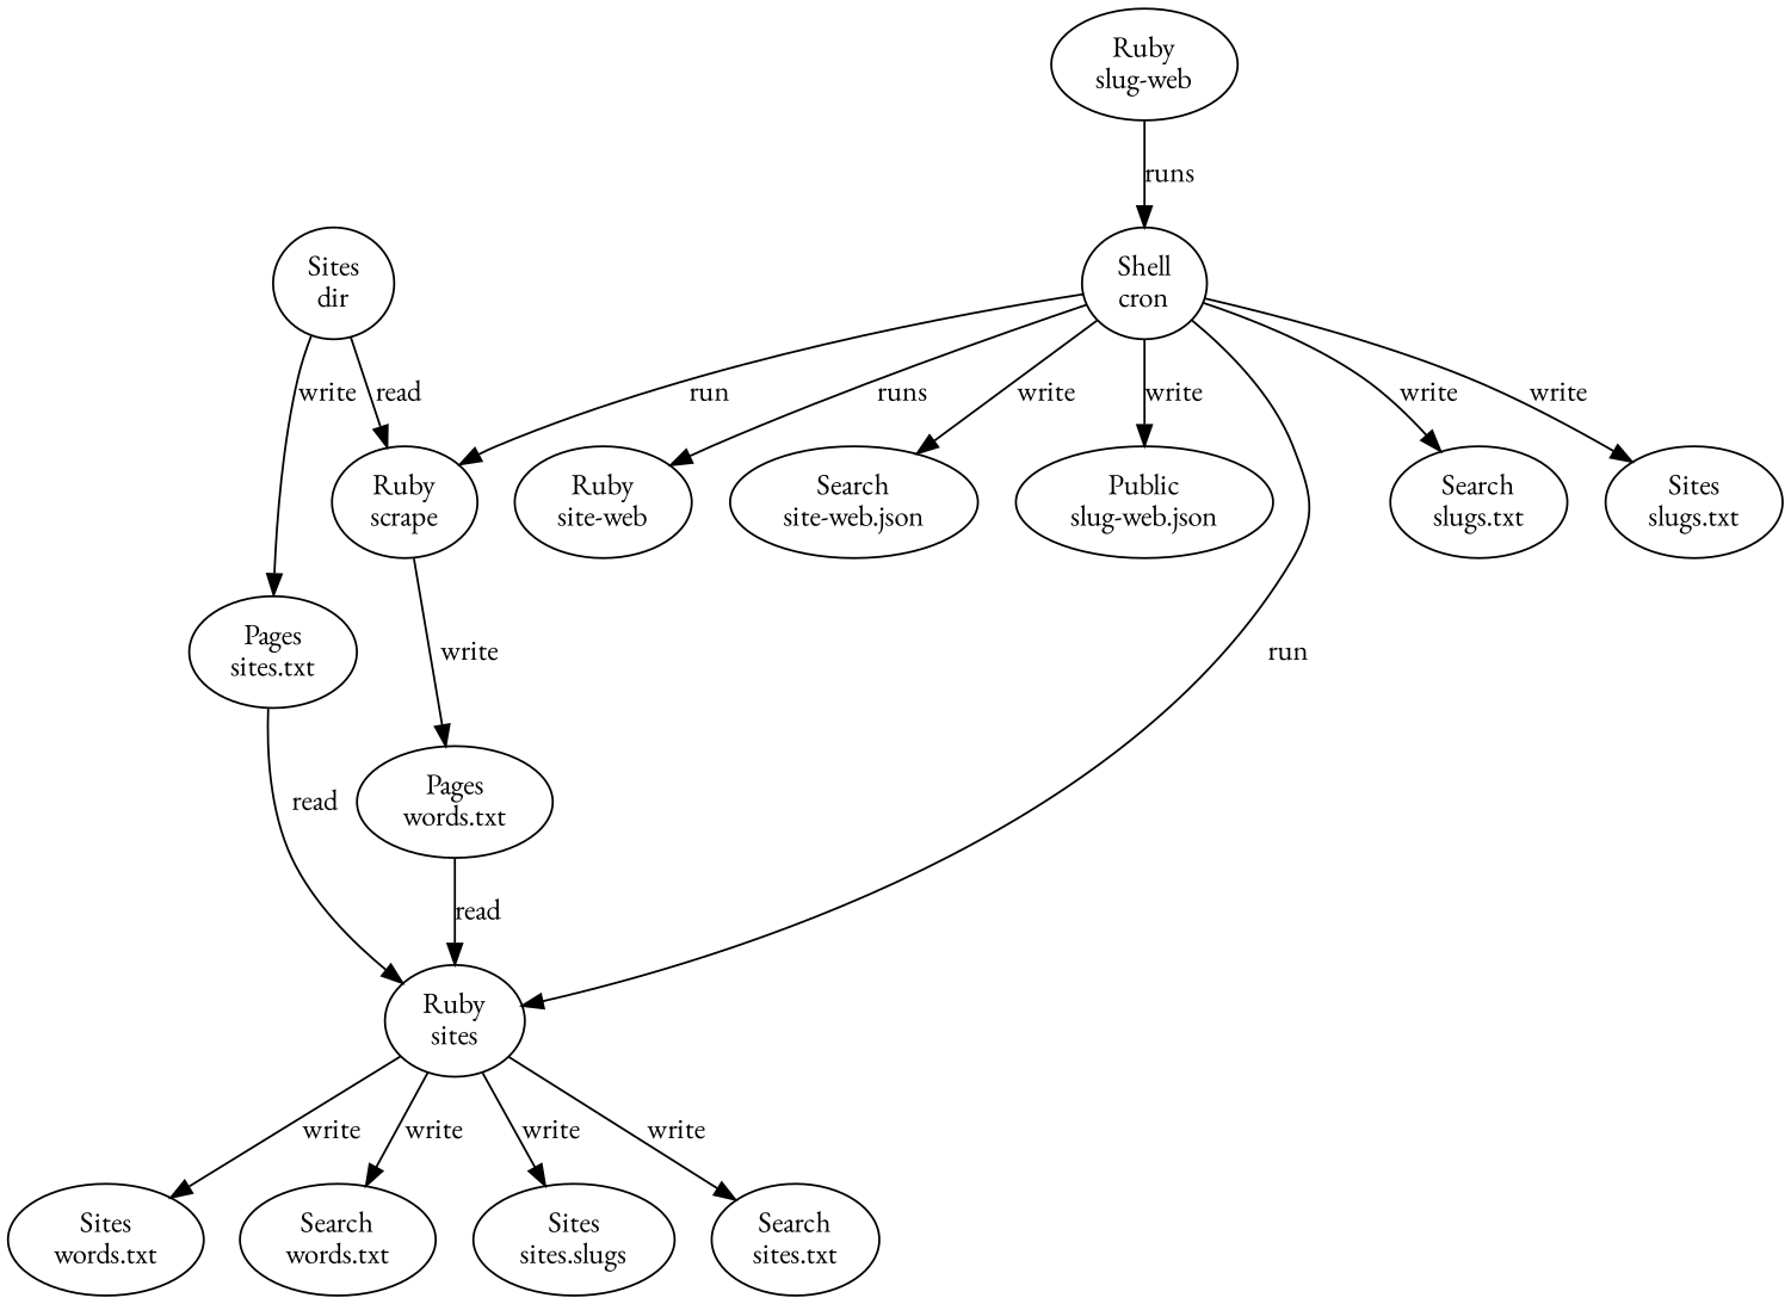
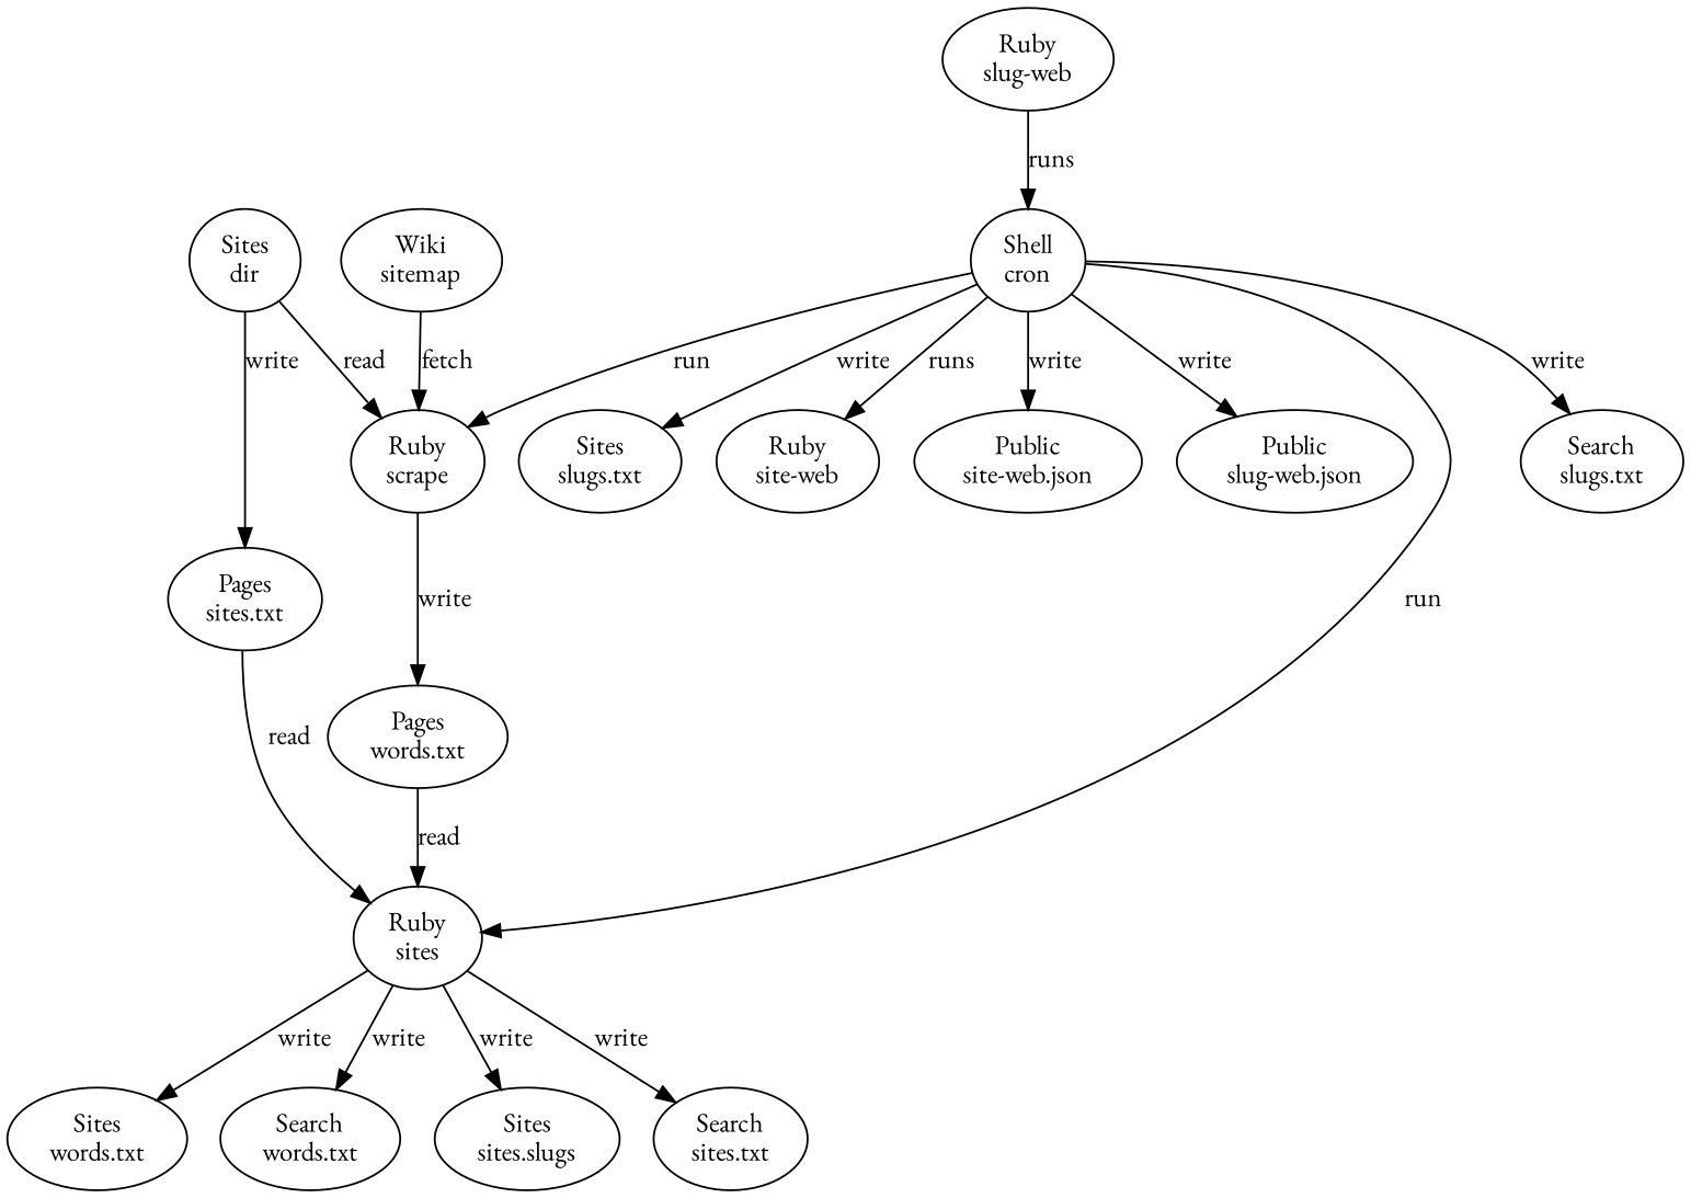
  digraph {
    fontname="EB Garamond"
    node [fontname="EB Garamond"]
    edge [fontname="EB Garamond"]
    n1 [label="Shell\ncron"]
    n2 [label="Ruby\nscrape"]
    n3 [label="Ruby\nsites"]
    n4 [label="Search\nslugs.txt"]
    n5 [label="Sites\nslugs.txt"]
    n6 [label="Ruby\nsite-web"]
-   n7 [label="Search\nsite-web.json"]
+   n7 [label="Public\nsite-web.json"]
    n8 [label="Public\nslug-web.json"]
    n9 [label="Pages\nwords.txt"]
    n10 [label="Sites\nwords.txt"]
    n11 [label="Search\nwords.txt"]
    n12 [label="Sites\nsites.slugs"]
    n13 [label="Search\nsites.txt"]
    n14 [label="Ruby\nslug-web"]
    n15 [label="Pages\nsites.txt"]
    n16 [label="Sites\ndir"]
+   n17 [label="Wiki\nsitemap"]
    n1 -> n2 [label=run]
    n1 -> n3 [label=run]
    n1 -> n4 [label=write]
    n1 -> n5 [label=write]
    n1 -> n6 [label=runs]
    n1 -> n7 [label=write]
    n1 -> n8 [label=write]
    n2 -> n9 [label=write]
    n3 -> n10 [label=write]
    n3 -> n11 [label=write]
    n3 -> n12 [label=write]
    n3 -> n13 [label=write]
    n9 -> n3 [label=read]
    n14 -> n1 [label=runs]
    n15 -> n3 [label=read]
    n16 -> n2 [label=read]
    n16 -> n15 [label=write]
+   n17 -> n2 [label=fetch]
  }
